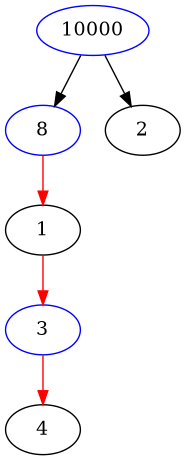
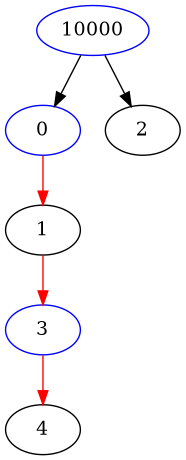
  digraph {
    node [color=blue]
    edge [color=red]
-   n1 [label=8]
+   n1 [label=0]
    n2 [color=black label=1]
    n3 [label=3]
    n4 [label=10000]
    n5 [color=black label=2]
    n6 [color=black label=4]
    n1 -> n2
    n2 -> n3
    n3 -> n6
    n4 -> n1 [color=black]
    n4 -> n5 [color=black]
  }
